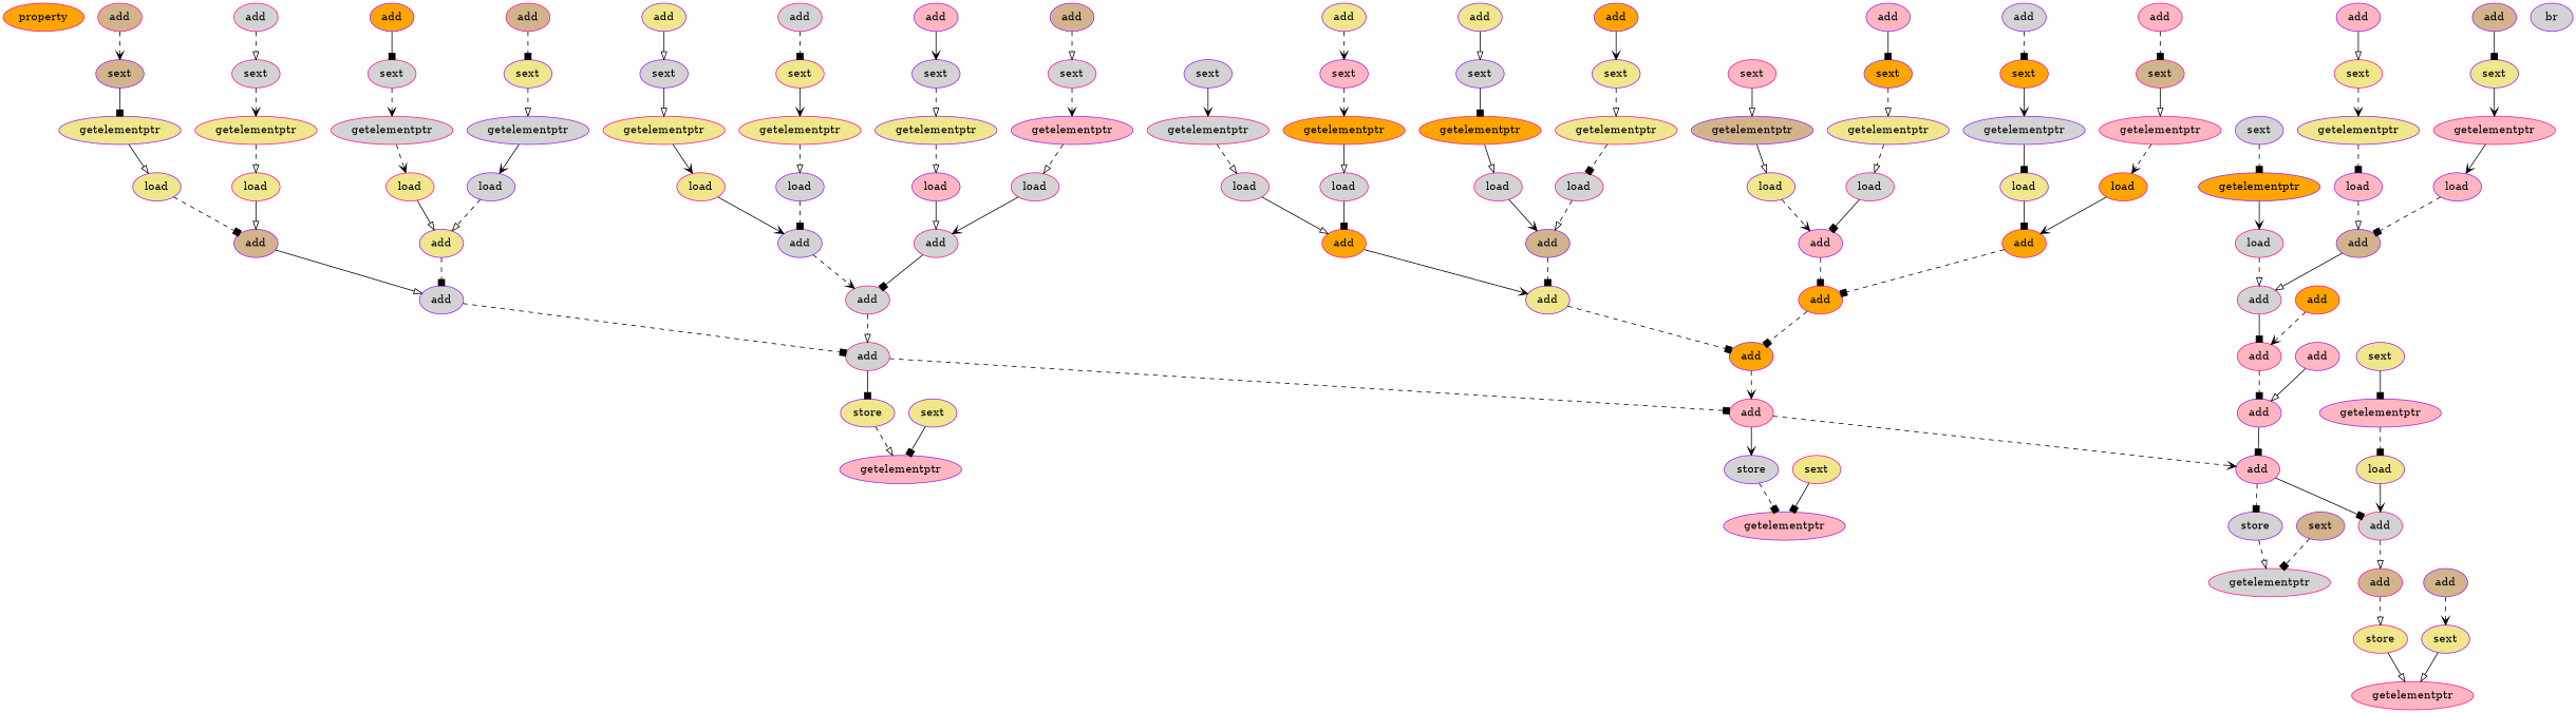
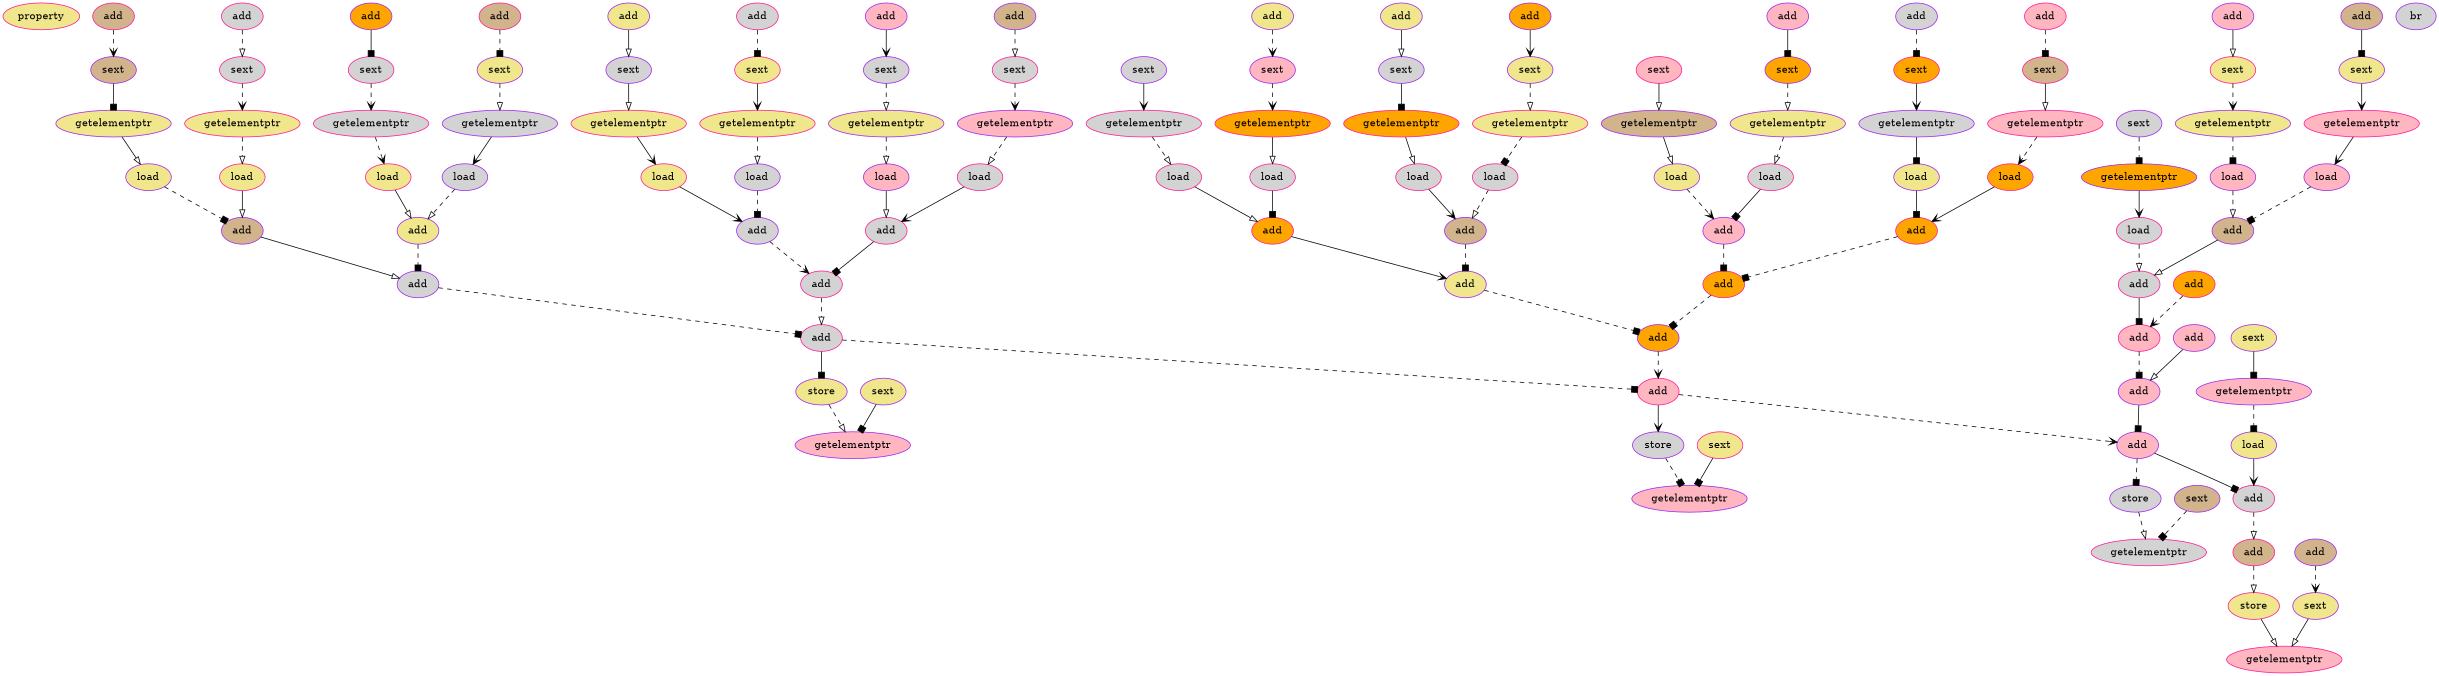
  digraph {
    node [fontcolor=black style=filled fillcolor=lightgrey color=purple]
    edge [style=dashed arrowhead=box]
-   property [lf=1.5 mul=2 fillcolor=orange color=deeppink]
+   property [lf=1.5 mul=2 fillcolor=khaki color=deeppink]
    n2 [label=add fillcolor=tan color=deeppink]
    n3 [label=sext fillcolor=tan]
    n4 [label=getelementptr fillcolor=khaki]
    n5 [label=load fillcolor=khaki]
    n6 [label=add fillcolor=tan]
    n7 [label=add color=deeppink]
    n8 [label=sext color=deeppink]
    n9 [label=getelementptr fillcolor=khaki color=deeppink]
    n10 [label=load fillcolor=khaki color=deeppink]
    n11 [label=add]
    n12 [label=add fillcolor=orange]
    n13 [label=sext color=deeppink]
    n14 [label=getelementptr color=deeppink]
    n15 [label=load fillcolor=khaki color=deeppink]
    n16 [label=add fillcolor=khaki]
    n17 [label=add fillcolor=tan color=deeppink]
    n18 [label=sext fillcolor=khaki]
    n19 [label=getelementptr]
    n20 [label=load]
    n21 [label=add fillcolor=khaki]
    n22 [label=sext]
    n23 [label=getelementptr fillcolor=khaki color=deeppink]
    n24 [label=load fillcolor=khaki color=deeppink]
    n25 [label=add]
    n26 [label=add color=deeppink]
    n27 [label=sext fillcolor=khaki color=deeppink]
    n28 [label=getelementptr fillcolor=khaki color=deeppink]
    n29 [label=load]
    n30 [label=add color=deeppink]
    n31 [label=add fillcolor=lightpink]
    n32 [label=sext]
    n33 [label=getelementptr fillcolor=khaki]
    n34 [label=load fillcolor=lightpink]
    n35 [label=add color=deeppink]
    n36 [label=add fillcolor=tan]
    n37 [label=sext color=deeppink]
    n38 [label=getelementptr fillcolor=lightpink]
    n39 [label=load color=deeppink]
    n40 [label=sext]
    n41 [label=getelementptr color=deeppink]
    n42 [label=load color=deeppink]
    n43 [label=add fillcolor=orange color=deeppink]
    n44 [label=add fillcolor=khaki]
    n45 [label=sext fillcolor=lightpink]
    n46 [label=getelementptr fillcolor=orange color=deeppink]
    n47 [label=load color=deeppink]
    n48 [label=add fillcolor=khaki]
    n49 [label=add fillcolor=khaki]
    n50 [label=sext]
    n51 [label=getelementptr fillcolor=orange color=deeppink]
    n52 [label=load color=deeppink]
    n53 [label=add fillcolor=tan]
    n54 [label=add fillcolor=orange]
    n55 [label=sext fillcolor=khaki]
    n56 [label=getelementptr fillcolor=khaki color=deeppink]
    n57 [label=load color=deeppink]
    n58 [label=sext fillcolor=lightpink color=deeppink]
    n59 [label=getelementptr fillcolor=tan]
    n60 [label=load fillcolor=khaki]
    n61 [label=add fillcolor=lightpink]
    n62 [label=add fillcolor=lightpink]
    n63 [label=sext fillcolor=orange]
    n64 [label=getelementptr fillcolor=khaki]
    n65 [label=load color=deeppink]
    n66 [label=add fillcolor=orange color=deeppink]
    n67 [label=add]
    n68 [label=sext fillcolor=orange color=deeppink]
    n69 [label=getelementptr]
    n70 [label=load fillcolor=khaki]
    n71 [label=add fillcolor=orange color=deeppink]
    n72 [label=add fillcolor=lightpink color=deeppink]
    n73 [label=sext fillcolor=tan color=deeppink]
    n74 [label=getelementptr fillcolor=lightpink color=deeppink]
    n75 [label=load fillcolor=orange color=deeppink]
    n76 [label=sext]
    n77 [label=getelementptr fillcolor=orange]
    n78 [label=load color=deeppink]
    n79 [label=add color=deeppink]
    n80 [label=add fillcolor=lightpink]
    n81 [label=sext fillcolor=khaki color=deeppink]
    n82 [label=getelementptr fillcolor=khaki]
    n83 [label=load fillcolor=lightpink]
    n84 [label=add fillcolor=tan]
    n85 [label=add fillcolor=tan]
    n86 [label=sext fillcolor=khaki]
    n87 [label=getelementptr fillcolor=lightpink color=deeppink]
    n88 [label=load fillcolor=lightpink]
    n89 [label=add color=deeppink]
    n90 [label=add fillcolor=orange]
    n91 [label=add fillcolor=lightpink color=deeppink]
    n92 [label=add fillcolor=orange color=deeppink]
    n93 [label=add fillcolor=lightpink]
    n94 [label=add fillcolor=lightpink]
    n95 [label=store fillcolor=khaki]
    n96 [label=add fillcolor=lightpink color=deeppink]
    n97 [label=sext fillcolor=khaki]
    n98 [label=getelementptr fillcolor=lightpink]
    n99 [label=store]
    n100 [label=add fillcolor=lightpink]
    n101 [label=sext fillcolor=khaki color=deeppink]
    n102 [label=getelementptr fillcolor=lightpink]
    n103 [label=store]
    n104 [label=add color=deeppink]
    n105 [label=sext fillcolor=tan]
    n106 [label=getelementptr color=deeppink]
    n107 [label=sext fillcolor=khaki]
    n108 [label=getelementptr fillcolor=lightpink]
    n109 [label=load fillcolor=khaki]
    n110 [label=add fillcolor=tan color=deeppink]
    n111 [label=store fillcolor=khaki color=deeppink]
    n112 [label=add fillcolor=tan]
    n113 [label=sext fillcolor=khaki]
    n114 [label=getelementptr fillcolor=lightpink color=deeppink]
    n115 [label=br]
    n2 -> n3 [arrowhead=vee]
    n3 -> n4 [style=solid]
    n4 -> n5 [style=solid arrowhead=onormal]
    n5 -> n6
    n6 -> n11 [style=solid arrowhead=onormal]
    n7 -> n8 [arrowhead=onormal]
    n8 -> n9 [arrowhead=vee]
    n9 -> n10 [arrowhead=onormal]
    n10 -> n6 [style=solid arrowhead=onormal]
    n11 -> n89
    n12 -> n13 [style=solid]
    n13 -> n14 [arrowhead=vee]
    n14 -> n15 [arrowhead=vee]
    n15 -> n16 [style=solid arrowhead=onormal]
    n16 -> n11
    n17 -> n18
    n18 -> n19 [arrowhead=onormal]
    n19 -> n20 [style=solid arrowhead=vee]
    n20 -> n16 [arrowhead=onormal]
    n21 -> n22 [style=solid arrowhead=onormal]
    n22 -> n23 [style=solid arrowhead=onormal]
    n23 -> n24 [style=solid arrowhead=vee]
    n24 -> n25 [style=solid arrowhead=vee]
    n25 -> n30 [arrowhead=vee]
    n26 -> n27
    n27 -> n28 [style=solid arrowhead=vee]
    n28 -> n29 [arrowhead=onormal]
    n29 -> n25
    n30 -> n89 [arrowhead=onormal]
    n31 -> n32 [style=solid arrowhead=vee]
    n32 -> n33 [arrowhead=onormal]
    n33 -> n34 [arrowhead=onormal]
    n34 -> n35 [style=solid arrowhead=onormal]
    n35 -> n30 [style=solid]
    n36 -> n37 [arrowhead=onormal]
    n37 -> n38 [arrowhead=vee]
    n38 -> n39 [arrowhead=onormal]
    n39 -> n35 [style=solid arrowhead=vee]
    n40 -> n41 [style=solid arrowhead=vee]
    n41 -> n42 [arrowhead=onormal]
    n42 -> n43 [style=solid arrowhead=onormal]
    n43 -> n48 [style=solid arrowhead=vee]
    n44 -> n45 [arrowhead=vee]
    n45 -> n46 [arrowhead=vee]
    n46 -> n47 [style=solid arrowhead=onormal]
    n47 -> n43 [style=solid]
    n48 -> n90
    n49 -> n50 [style=solid arrowhead=onormal]
    n50 -> n51 [style=solid]
    n51 -> n52 [style=solid arrowhead=onormal]
    n52 -> n53 [style=solid arrowhead=vee]
    n53 -> n48
    n54 -> n55 [style=solid arrowhead=vee]
    n55 -> n56 [arrowhead=onormal]
    n56 -> n57
    n57 -> n53 [arrowhead=onormal]
    n58 -> n59 [style=solid arrowhead=onormal]
    n59 -> n60 [style=solid arrowhead=onormal]
    n60 -> n61 [arrowhead=vee]
    n61 -> n66
    n62 -> n63 [style=solid]
    n63 -> n64 [arrowhead=onormal]
    n64 -> n65 [arrowhead=onormal]
    n65 -> n61 [style=solid]
    n66 -> n90
    n67 -> n68
    n68 -> n69 [style=solid arrowhead=vee]
    n69 -> n70 [style=solid]
    n70 -> n71 [style=solid]
    n71 -> n66
    n72 -> n73
    n73 -> n74 [style=solid arrowhead=onormal]
    n74 -> n75 [arrowhead=vee]
    n75 -> n71 [style=solid arrowhead=vee]
    n76 -> n77
    n77 -> n78 [style=solid arrowhead=vee]
    n78 -> n79 [arrowhead=onormal]
    n79 -> n91 [style=solid]
    n80 -> n81 [style=solid arrowhead=onormal]
    n81 -> n82 [arrowhead=vee]
    n82 -> n83
    n83 -> n84 [arrowhead=onormal]
    n84 -> n79 [style=solid arrowhead=onormal]
    n85 -> n86 [style=solid]
    n86 -> n87 [style=solid arrowhead=vee]
    n87 -> n88 [style=solid arrowhead=vee]
    n88 -> n84
    n89 -> n95 [style=solid]
    n89 -> n96
    n90 -> n96 [arrowhead=vee]
    n91 -> n94
    n92 -> n91 [arrowhead=vee]
    n93 -> n94 [style=solid arrowhead=onormal]
    n94 -> n100 [style=solid]
    n95 -> n98 [arrowhead=onormal]
    n96 -> n99 [style=solid arrowhead=vee]
    n96 -> n100 [arrowhead=vee]
    n97 -> n98 [style=solid]
    n99 -> n102
    n100 -> n103
    n100 -> n104 [style=solid]
    n101 -> n102 [style=solid]
    n103 -> n106 [arrowhead=onormal]
    n104 -> n110 [arrowhead=onormal]
    n105 -> n106
    n107 -> n108 [style=solid]
    n108 -> n109
    n109 -> n104 [style=solid arrowhead=vee]
    n110 -> n111 [arrowhead=onormal]
    n111 -> n114 [style=solid arrowhead=onormal]
    n112 -> n113 [arrowhead=vee]
    n113 -> n114 [style=solid arrowhead=onormal]
  }
